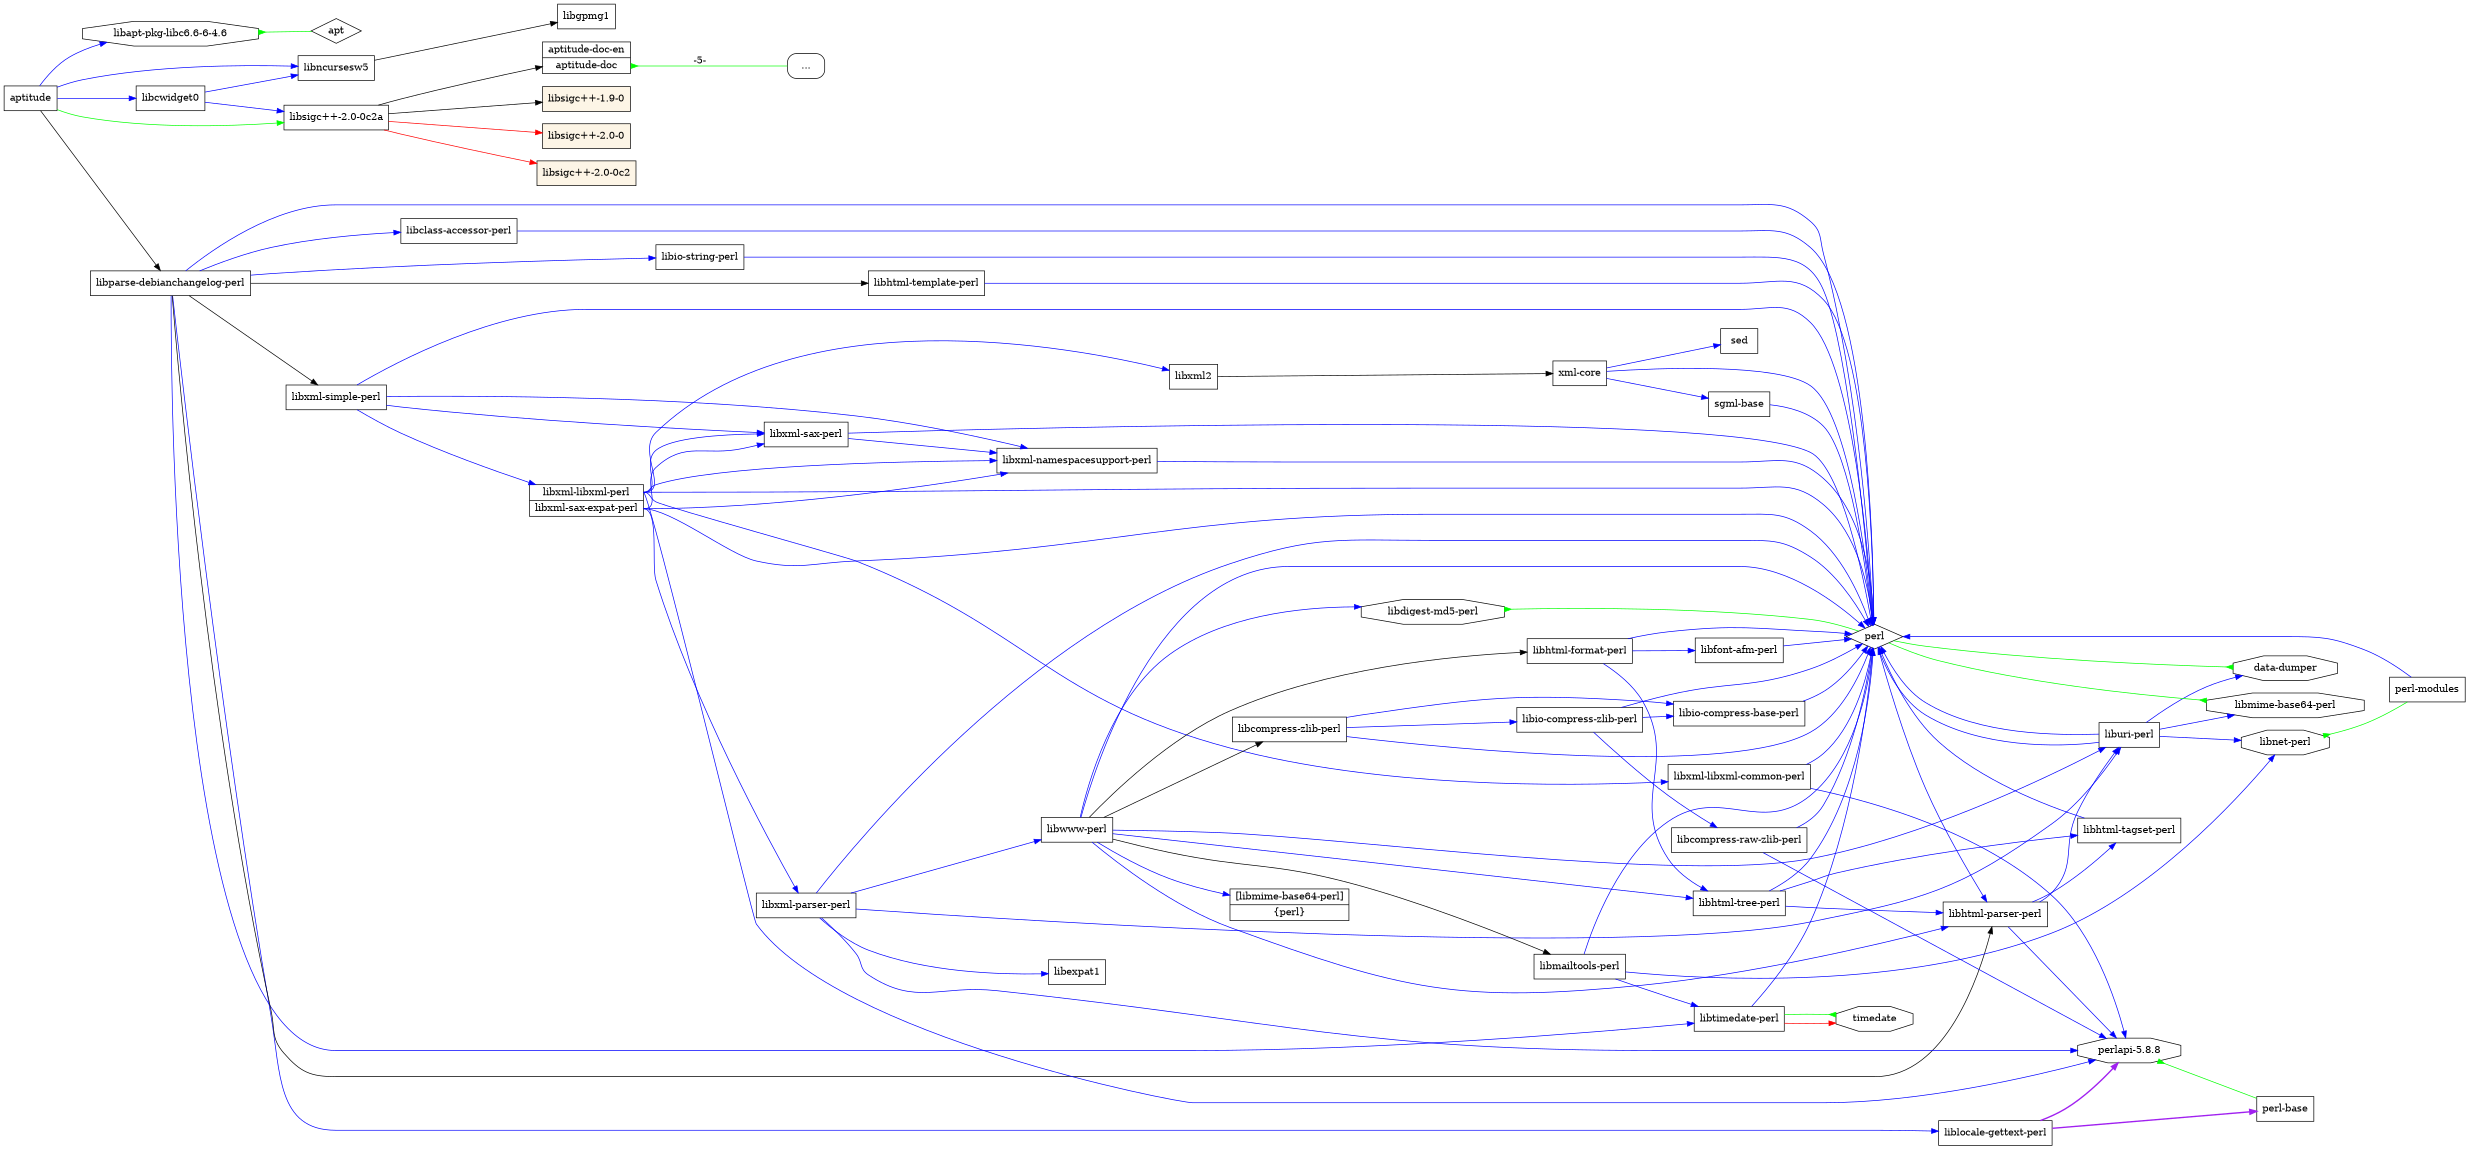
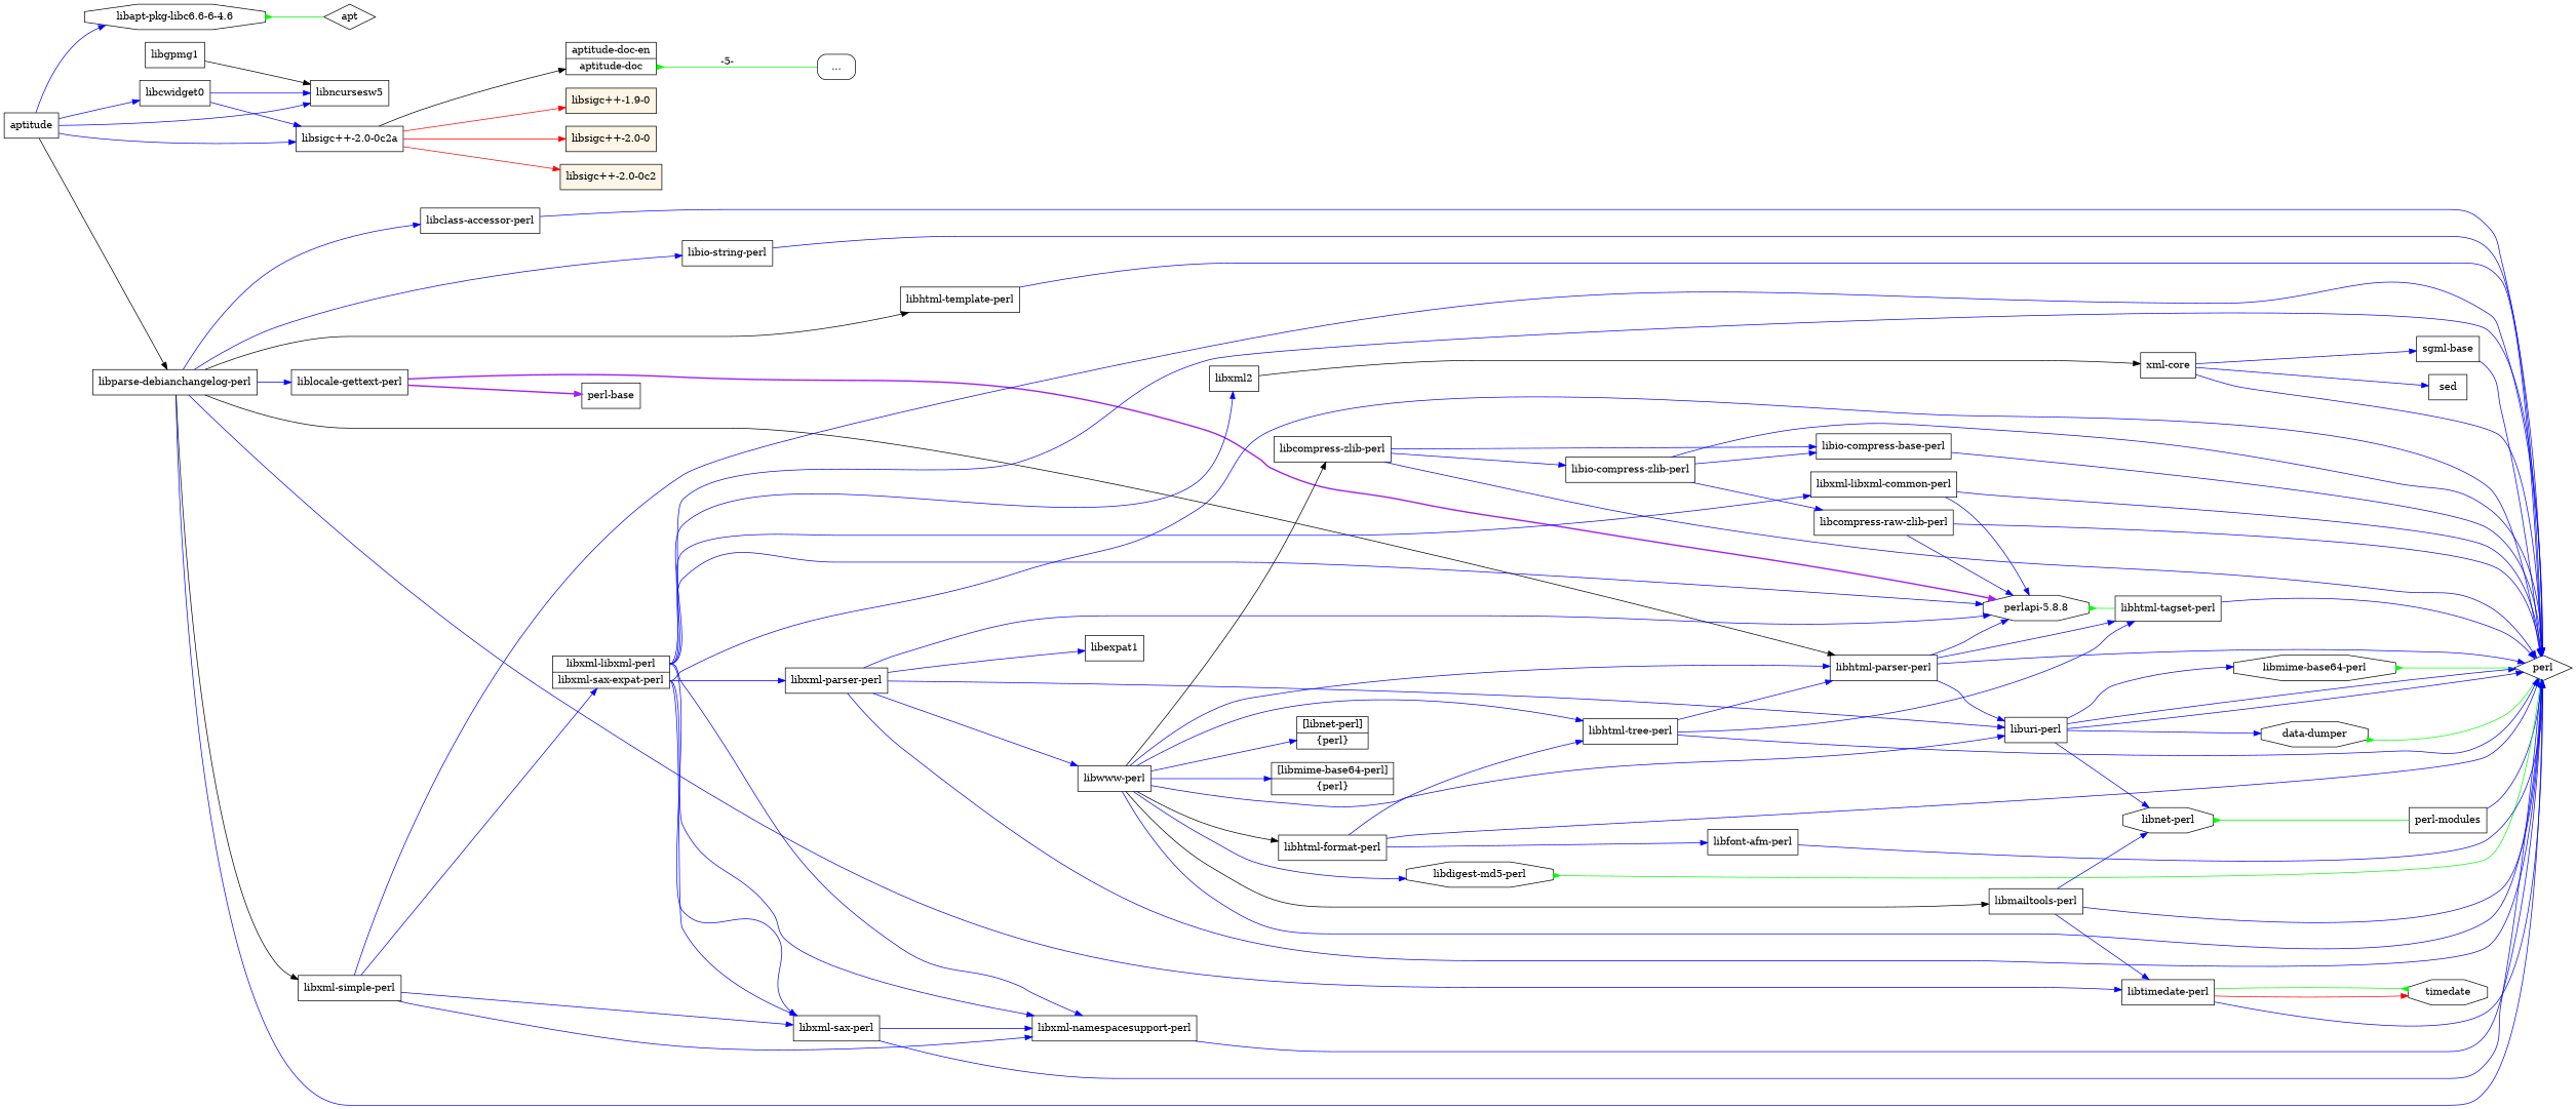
  digraph {
    rankdir=LR
    node [shape=box]
    edge [color=blue]
    "libapt-pkg-libc6.6-6-4.6" [shape=octagon]
    apt [shape=diamond]
    aptitude
    libcwidget0
    libncursesw5
    "libsigc++-2.0-0c2a"
    "libparse-debianchangelog-perl"
    libgpmg1
    n9 [label="<aptitude-doc-en> aptitude-doc-en | <aptitude-doc> aptitude-doc" shape=record]
    "libsigc++-1.9-0" [fillcolor=oldlace style=filled]
    "libsigc++-2.0-0" [fillcolor=oldlace style=filled]
    "libsigc++-2.0-0c2" [fillcolor=oldlace style=filled]
    n13 [label="..." style=rounded]
    perl [shape=diamond]
    "libtimedate-perl"
    "libclass-accessor-perl"
    "liblocale-gettext-perl"
    "libio-string-perl"
    "libhtml-parser-perl"
    "libhtml-template-perl"
    "libxml-simple-perl"
    timedate [shape=octagon]
    "perl-base"
    "perlapi-5.8.8" [shape=octagon]
    "libhtml-tagset-perl"
    "liburi-perl"
    "libxml-namespacesupport-perl"
    "libxml-sax-perl"
    n29 [label="<libxml-libxml-perl> libxml-libxml-perl | <libxml-sax-expat-perl> libxml-sax-expat-perl" shape=record]
    "libmime-base64-perl" [shape=octagon]
    "libnet-perl" [shape=octagon]
    "data-dumper" [shape=octagon]
    "perl-modules"
    "libxml-libxml-common-perl"
    libxml2
    "libxml-parser-perl"
    "xml-core"
    "libwww-perl"
    libexpat1
    "sgml-base"
    sed
+   n42 [label="<libnet-perl> [libnet-perl] | <perl> \{perl\}" shape=record]
    "libdigest-md5-perl" [shape=octagon]
    n44 [label="<libmime-base64-perl> [libmime-base64-perl] | <perl> \{perl\}" shape=record]
    "libhtml-tree-perl"
    "libmailtools-perl"
    "libhtml-format-perl"
    "libcompress-zlib-perl"
    "libfont-afm-perl"
    "libio-compress-zlib-perl"
    "libio-compress-base-perl"
    "libcompress-raw-zlib-perl"
    "libapt-pkg-libc6.6-6-4.6" -> apt [arrowtail=inv color=green dir=back]
    aptitude -> "libapt-pkg-libc6.6-6-4.6"
    aptitude -> libcwidget0
    aptitude -> libncursesw5
-   aptitude -> "libsigc++-2.0-0c2a" [color=green]
+   aptitude -> "libsigc++-2.0-0c2a"
    aptitude -> "libparse-debianchangelog-perl" [color=""]
    libcwidget0 -> libncursesw5
    libcwidget0 -> "libsigc++-2.0-0c2a"
-   libncursesw5 -> libgpmg1 [color=""]
+   libgpmg1 -> libncursesw5 [color=""]
    "libsigc++-2.0-0c2a" -> n9 [color=""]
-   "libsigc++-2.0-0c2a" -> "libsigc++-1.9-0" [color=black]
+   "libsigc++-2.0-0c2a" -> "libsigc++-1.9-0" [color=red]
    "libsigc++-2.0-0c2a" -> "libsigc++-2.0-0" [color=red]
    "libsigc++-2.0-0c2a" -> "libsigc++-2.0-0c2" [color=red]
    "libparse-debianchangelog-perl" -> perl
    "libparse-debianchangelog-perl" -> "libtimedate-perl"
    "libparse-debianchangelog-perl" -> "libclass-accessor-perl"
    "libparse-debianchangelog-perl" -> "liblocale-gettext-perl"
    "libparse-debianchangelog-perl" -> "libio-string-perl"
    "libparse-debianchangelog-perl" -> "libhtml-parser-perl" [color=""]
    "libparse-debianchangelog-perl" -> "libhtml-template-perl" [color=""]
    "libparse-debianchangelog-perl" -> "libxml-simple-perl" [color=""]
    n9 -> n13 [arrowtail=inv color=green dir=back label="-5-" tailport="aptitude-doc"]
    "libtimedate-perl" -> perl
    "libtimedate-perl" -> timedate [color=red]
    "libclass-accessor-perl" -> perl
    "liblocale-gettext-perl" -> "perl-base" [color=purple style=bold]
    "liblocale-gettext-perl" -> "perlapi-5.8.8" [color=purple style=bold]
    "libio-string-perl" -> perl
-   perl -> "libhtml-parser-perl"
+   "libhtml-parser-perl" -> perl
    "libhtml-parser-perl" -> "perlapi-5.8.8"
    "libhtml-parser-perl" -> "libhtml-tagset-perl"
    "libhtml-parser-perl" -> "liburi-perl"
    "libhtml-template-perl" -> perl
    "libxml-simple-perl" -> perl
    "libxml-simple-perl" -> "libxml-namespacesupport-perl"
    "libxml-simple-perl" -> "libxml-sax-perl"
    "libxml-simple-perl" -> n29
    timedate -> "libtimedate-perl" [arrowtail=inv color=green dir=back]
-   "perlapi-5.8.8" -> "perl-base" [arrowtail=inv color=green dir=back]
+   "perlapi-5.8.8" -> "libhtml-tagset-perl" [arrowtail=inv color=green dir=back]
    "libhtml-tagset-perl" -> perl
    "liburi-perl" -> perl
    "liburi-perl" -> perl
    "liburi-perl" -> "libmime-base64-perl"
    "liburi-perl" -> "libnet-perl"
    "liburi-perl" -> "data-dumper"
    "libxml-namespacesupport-perl" -> perl
    "libxml-sax-perl" -> perl
    "libxml-sax-perl" -> "libxml-namespacesupport-perl"
    n29 -> perl [tailport="libxml-libxml-perl"]
    n29 -> perl [tailport="libxml-sax-expat-perl"]
    n29 -> "perlapi-5.8.8" [tailport="libxml-libxml-perl"]
    n29 -> "libxml-namespacesupport-perl" [tailport="libxml-libxml-perl"]
    n29 -> "libxml-namespacesupport-perl" [tailport="libxml-sax-expat-perl"]
    n29 -> "libxml-sax-perl" [tailport="libxml-libxml-perl"]
    n29 -> "libxml-sax-perl" [tailport="libxml-sax-expat-perl"]
    n29 -> "libxml-libxml-common-perl" [tailport="libxml-libxml-perl"]
    n29 -> libxml2 [tailport="libxml-libxml-perl"]
    n29 -> "libxml-parser-perl" [tailport="libxml-sax-expat-perl"]
    "libmime-base64-perl" -> perl [arrowtail=inv color=green dir=back]
    "libnet-perl" -> "perl-modules" [arrowtail=inv color=green dir=back]
    "data-dumper" -> perl [arrowtail=inv color=green dir=back]
    "perl-modules" -> perl
    "libxml-libxml-common-perl" -> perl
    "libxml-libxml-common-perl" -> "perlapi-5.8.8"
    libxml2 -> "xml-core" [color=""]
    "libxml-parser-perl" -> perl
    "libxml-parser-perl" -> "perlapi-5.8.8"
    "libxml-parser-perl" -> "liburi-perl"
    "libxml-parser-perl" -> "libwww-perl"
    "libxml-parser-perl" -> libexpat1
    "xml-core" -> perl
    "xml-core" -> "sgml-base"
    "xml-core" -> sed
    "libwww-perl" -> perl
    "libwww-perl" -> "libhtml-parser-perl"
    "libwww-perl" -> "liburi-perl"
+   "libwww-perl" -> n42
    "libwww-perl" -> "libdigest-md5-perl"
    "libwww-perl" -> n44
    "libwww-perl" -> "libhtml-tree-perl"
    "libwww-perl" -> "libmailtools-perl" [color=""]
    "libwww-perl" -> "libhtml-format-perl" [color=""]
    "libwww-perl" -> "libcompress-zlib-perl" [color=""]
    "sgml-base" -> perl
    "libdigest-md5-perl" -> perl [arrowtail=inv color=green dir=back]
    "libhtml-tree-perl" -> perl
    "libhtml-tree-perl" -> "libhtml-parser-perl"
    "libhtml-tree-perl" -> "libhtml-tagset-perl"
    "libmailtools-perl" -> perl
    "libmailtools-perl" -> "libtimedate-perl"
    "libmailtools-perl" -> "libnet-perl"
    "libhtml-format-perl" -> perl
    "libhtml-format-perl" -> "libhtml-tree-perl"
    "libhtml-format-perl" -> "libfont-afm-perl"
    "libcompress-zlib-perl" -> perl
    "libcompress-zlib-perl" -> "libio-compress-zlib-perl"
    "libcompress-zlib-perl" -> "libio-compress-base-perl"
    "libfont-afm-perl" -> perl
    "libio-compress-zlib-perl" -> perl
    "libio-compress-zlib-perl" -> "libio-compress-base-perl"
    "libio-compress-zlib-perl" -> "libcompress-raw-zlib-perl"
    "libio-compress-base-perl" -> perl
    "libcompress-raw-zlib-perl" -> perl
    "libcompress-raw-zlib-perl" -> "perlapi-5.8.8"
  }
